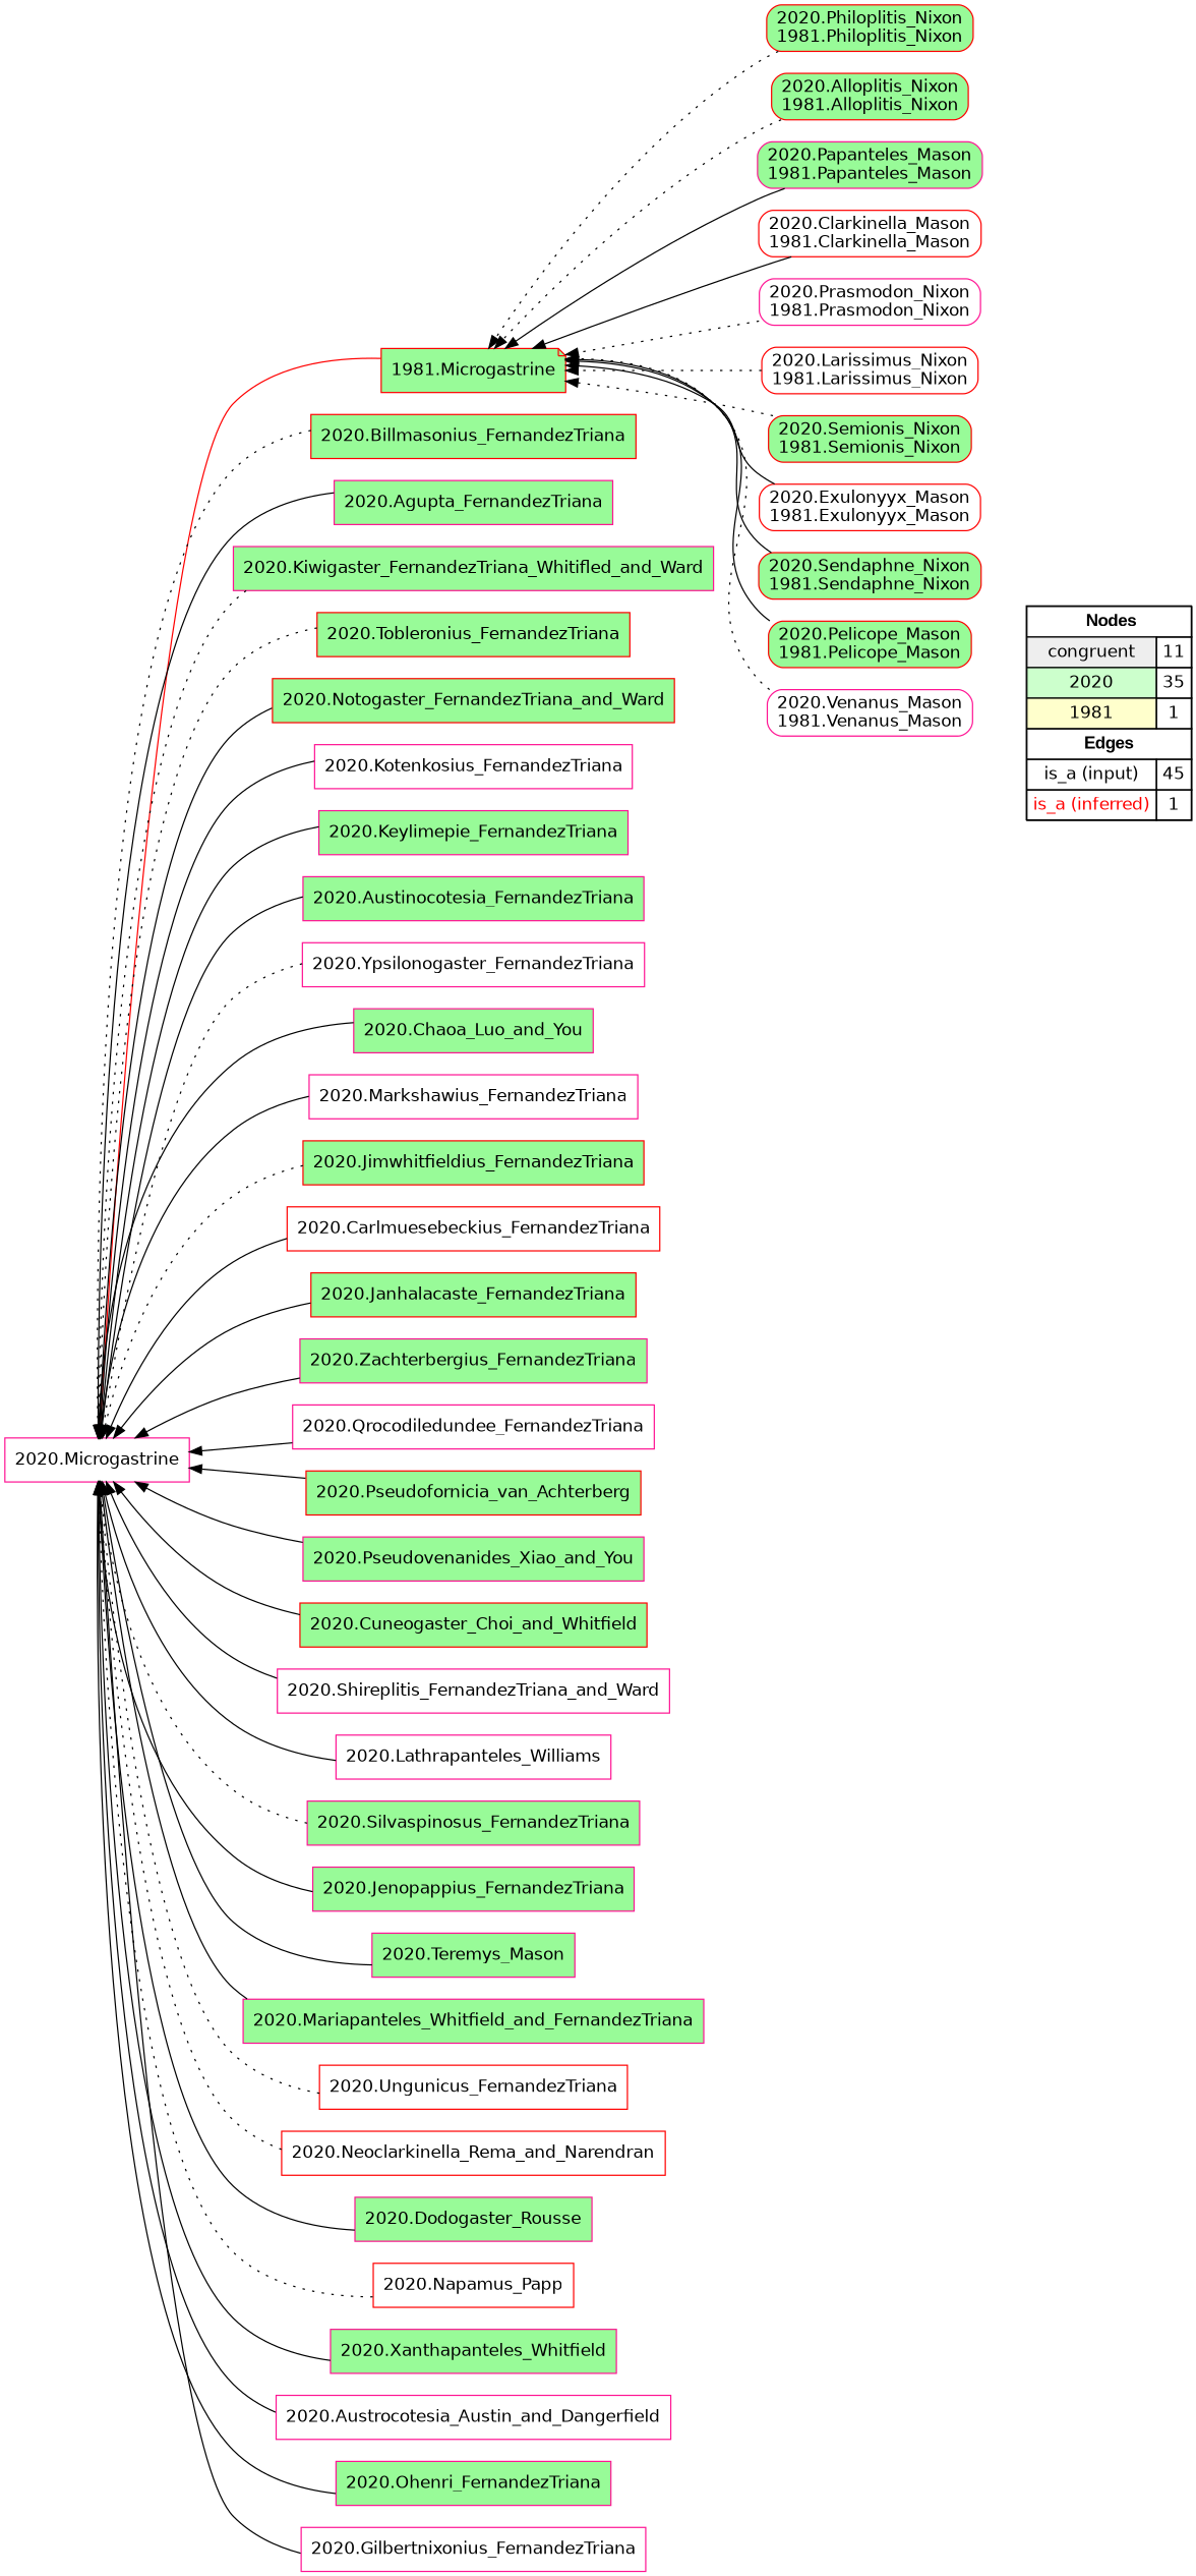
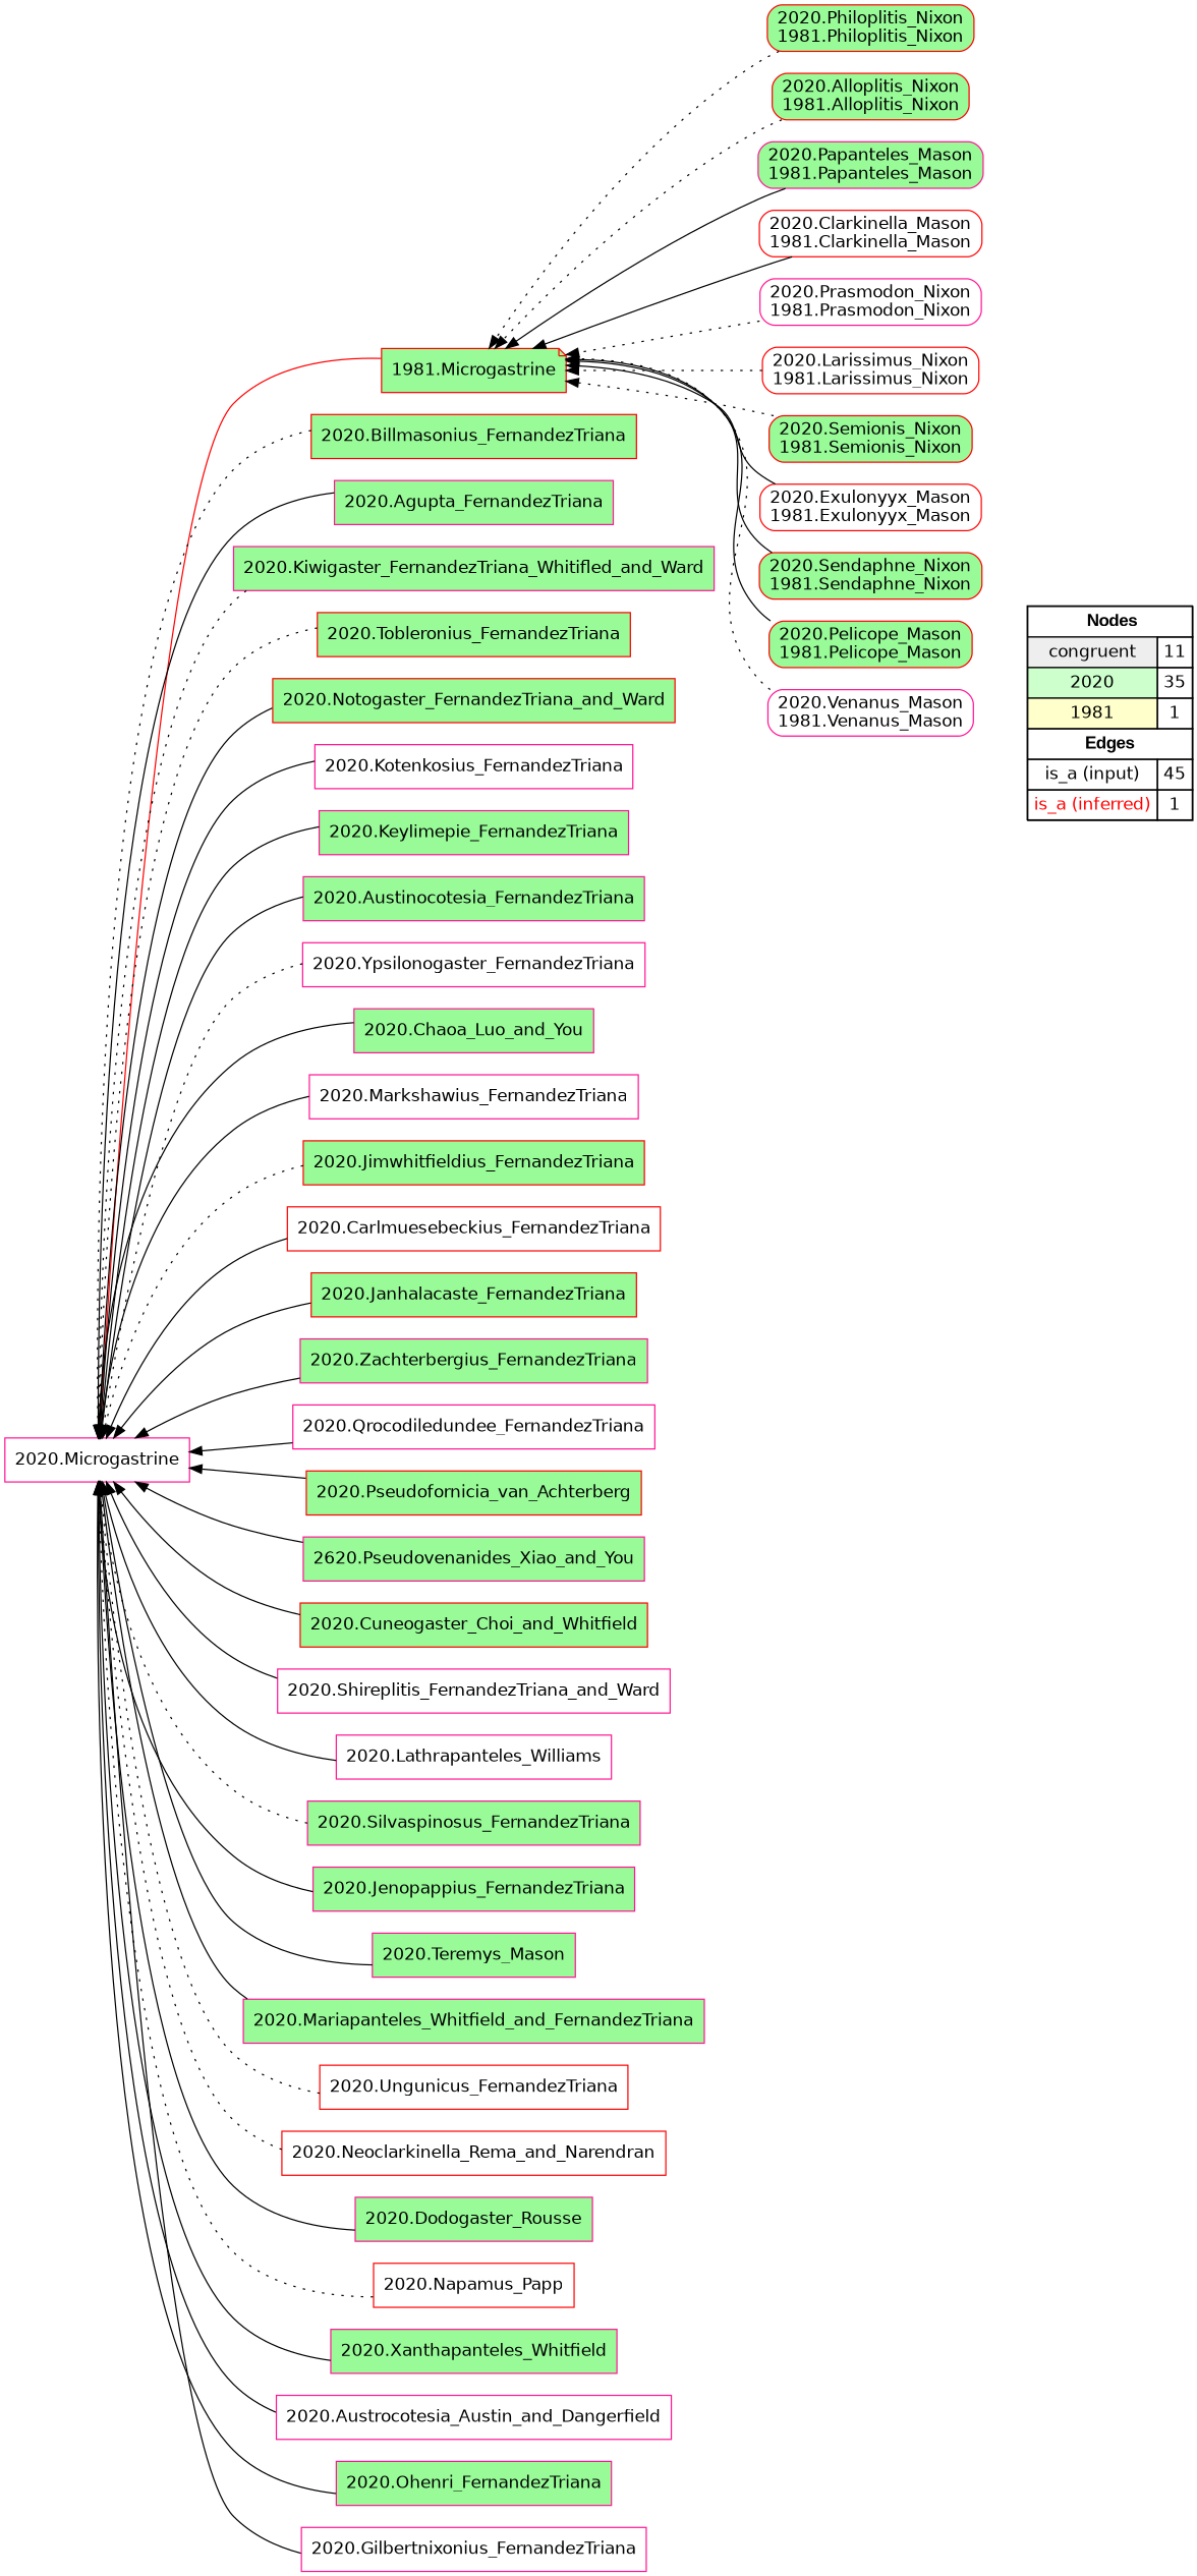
  digraph {
    rankdir=RL
    node [fillcolor=palegreen fontname=helvetica shape=box style=filled color=deeppink]
    edge [arrowhead=normal color="#000000" constraint=true penwidth=1 style=solid]
    n1 [fillcolor=white label=<   <TABLE BORDER="0" CELLBORDER="1" CELLSPACING="0" CELLPADDING="4">  <TR> <TD COLSPAN="2"><font face="Arial Black"> Nodes</font></TD> </TR>  <TR>   <TD bgcolor="#EEEEEE" fontname="helvetica">congruent</TD>   <TD>11</TD>   </TR>  <TR>   <TD bgcolor="#CCFFCC" fontname="helvetica">2020</TD>   <TD>35</TD>   </TR>  <TR>   <TD bgcolor="#FFFFCC" fontname="helvetica">1981</TD>   <TD>1</TD>   </TR>  <TR> <TD COLSPAN="2"><font face = "Arial Black"> Edges </font></TD> </TR>  <TR>   <TD><font color ="#000000">is_a (input)</font></TD><TD>45</TD> </TR> <TR>   <TD><font color ="#FF0000">is_a (inferred)</font></TD><TD>1</TD> </TR> </TABLE>   > margin=0 color=""]
    "2020.Philoplitis_Nixon\n1981.Philoplitis_Nixon" [color=red style="filled,rounded"]
    "1981.Microgastrine" [color=red shape=note]
    "2020.Microgastrine" [fillcolor=white]
    "2020.Alloplitis_Nixon\n1981.Alloplitis_Nixon" [color=red style="filled,rounded"]
    "2020.Papanteles_Mason\n1981.Papanteles_Mason" [style="filled,rounded"]
    "2020.Clarkinella_Mason\n1981.Clarkinella_Mason" [color=red fillcolor=white style="filled,rounded"]
    "2020.Prasmodon_Nixon\n1981.Prasmodon_Nixon" [fillcolor=white style="filled,rounded"]
    "2020.Larissimus_Nixon\n1981.Larissimus_Nixon" [color=red fillcolor=white style="filled,rounded"]
    "2020.Semionis_Nixon\n1981.Semionis_Nixon" [color=red style="filled,rounded"]
    "2020.Exulonyyx_Mason\n1981.Exulonyyx_Mason" [color=red fillcolor=white style="filled,rounded"]
    "2020.Sendaphne_Nixon\n1981.Sendaphne_Nixon" [color=red style="filled,rounded"]
    "2020.Pelicope_Mason\n1981.Pelicope_Mason" [color=red style="filled,rounded"]
    "2020.Venanus_Mason\n1981.Venanus_Mason" [fillcolor=white style="filled,rounded"]
    "2020.Billmasonius_FernandezTriana" [color=red]
    "2020.Agupta_FernandezTriana"
    "2020.Kiwigaster_FernandezTriana_Whitifled_and_Ward"
    "2020.Tobleronius_FernandezTriana" [color=red]
    "2020.Notogaster_FernandezTriana_and_Ward" [color=red]
    "2020.Kotenkosius_FernandezTriana" [fillcolor=white]
    "2020.Keylimepie_FernandezTriana"
    "2020.Austinocotesia_FernandezTriana"
    "2020.Ypsilonogaster_FernandezTriana" [fillcolor=white]
    "2020.Chaoa_Luo_and_You"
    "2020.Markshawius_FernandezTriana" [fillcolor=white]
    "2020.Jimwhitfieldius_FernandezTriana" [color=red]
    "2020.Carlmuesebeckius_FernandezTriana" [color=red fillcolor=white]
    "2020.Janhalacaste_FernandezTriana" [color=red]
    "2020.Zachterbergius_FernandezTriana"
    "2020.Qrocodiledundee_FernandezTriana" [fillcolor=white]
    "2020.Pseudofornicia_van_Achterberg" [color=red]
-   "2020.Pseudovenanides_Xiao_and_You"
+   "2020.Pseudovenanides_Xiao_and_You" [label="2620.Pseudovenanides_Xiao_and_You"]
    "2020.Cuneogaster_Choi_and_Whitfield" [color=red]
    "2020.Shireplitis_FernandezTriana_and_Ward" [fillcolor=white]
    "2020.Lathrapanteles_Williams" [fillcolor=white]
    "2020.Silvaspinosus_FernandezTriana"
    "2020.Jenopappius_FernandezTriana"
    "2020.Teremys_Mason"
    "2020.Mariapanteles_Whitfield_and_FernandezTriana"
    "2020.Ungunicus_FernandezTriana" [color=red fillcolor=white]
    "2020.Neoclarkinella_Rema_and_Narendran" [color=red fillcolor=white]
    "2020.Dodogaster_Rousse"
    "2020.Napamus_Papp" [color=red fillcolor=white]
    "2020.Xanthapanteles_Whitfield"
    "2020.Austrocotesia_Austin_and_Dangerfield" [fillcolor=white]
    "2020.Ohenri_FernandezTriana"
    "2020.Gilbertnixonius_FernandezTriana" [fillcolor=white]
    subgraph sub_1 {
      rank=source
      n1
    }
    "2020.Philoplitis_Nixon\n1981.Philoplitis_Nixon" -> "1981.Microgastrine" [style=dotted]
    "1981.Microgastrine" -> "2020.Microgastrine" [color="#FF0000"]
    "2020.Alloplitis_Nixon\n1981.Alloplitis_Nixon" -> "1981.Microgastrine" [style=dotted]
    "2020.Papanteles_Mason\n1981.Papanteles_Mason" -> "1981.Microgastrine"
    "2020.Clarkinella_Mason\n1981.Clarkinella_Mason" -> "1981.Microgastrine"
    "2020.Prasmodon_Nixon\n1981.Prasmodon_Nixon" -> "1981.Microgastrine" [style=dotted]
    "2020.Larissimus_Nixon\n1981.Larissimus_Nixon" -> "1981.Microgastrine" [style=dotted]
    "2020.Semionis_Nixon\n1981.Semionis_Nixon" -> "1981.Microgastrine" [style=dotted]
    "2020.Exulonyyx_Mason\n1981.Exulonyyx_Mason" -> "1981.Microgastrine"
    "2020.Sendaphne_Nixon\n1981.Sendaphne_Nixon" -> "1981.Microgastrine"
    "2020.Pelicope_Mason\n1981.Pelicope_Mason" -> "1981.Microgastrine"
    "2020.Venanus_Mason\n1981.Venanus_Mason" -> "1981.Microgastrine" [style=dotted]
    "2020.Billmasonius_FernandezTriana" -> "2020.Microgastrine" [style=dotted]
    "2020.Agupta_FernandezTriana" -> "2020.Microgastrine"
    "2020.Kiwigaster_FernandezTriana_Whitifled_and_Ward" -> "2020.Microgastrine" [style=dotted]
    "2020.Tobleronius_FernandezTriana" -> "2020.Microgastrine" [style=dotted]
    "2020.Notogaster_FernandezTriana_and_Ward" -> "2020.Microgastrine"
    "2020.Kotenkosius_FernandezTriana" -> "2020.Microgastrine"
    "2020.Keylimepie_FernandezTriana" -> "2020.Microgastrine"
    "2020.Austinocotesia_FernandezTriana" -> "2020.Microgastrine"
    "2020.Ypsilonogaster_FernandezTriana" -> "2020.Microgastrine" [style=dotted]
    "2020.Chaoa_Luo_and_You" -> "2020.Microgastrine"
    "2020.Markshawius_FernandezTriana" -> "2020.Microgastrine"
    "2020.Jimwhitfieldius_FernandezTriana" -> "2020.Microgastrine" [style=dotted]
    "2020.Carlmuesebeckius_FernandezTriana" -> "2020.Microgastrine"
    "2020.Janhalacaste_FernandezTriana" -> "2020.Microgastrine"
    "2020.Zachterbergius_FernandezTriana" -> "2020.Microgastrine"
    "2020.Qrocodiledundee_FernandezTriana" -> "2020.Microgastrine"
    "2020.Pseudofornicia_van_Achterberg" -> "2020.Microgastrine"
    "2020.Pseudovenanides_Xiao_and_You" -> "2020.Microgastrine"
    "2020.Cuneogaster_Choi_and_Whitfield" -> "2020.Microgastrine"
    "2020.Shireplitis_FernandezTriana_and_Ward" -> "2020.Microgastrine"
    "2020.Lathrapanteles_Williams" -> "2020.Microgastrine"
    "2020.Silvaspinosus_FernandezTriana" -> "2020.Microgastrine" [style=dotted]
    "2020.Jenopappius_FernandezTriana" -> "2020.Microgastrine"
    "2020.Teremys_Mason" -> "2020.Microgastrine"
    "2020.Mariapanteles_Whitfield_and_FernandezTriana" -> "2020.Microgastrine"
    "2020.Ungunicus_FernandezTriana" -> "2020.Microgastrine" [style=dotted]
    "2020.Neoclarkinella_Rema_and_Narendran" -> "2020.Microgastrine" [style=dotted]
    "2020.Dodogaster_Rousse" -> "2020.Microgastrine"
    "2020.Napamus_Papp" -> "2020.Microgastrine" [style=dotted]
    "2020.Xanthapanteles_Whitfield" -> "2020.Microgastrine"
    "2020.Austrocotesia_Austin_and_Dangerfield" -> "2020.Microgastrine"
    "2020.Ohenri_FernandezTriana" -> "2020.Microgastrine"
    "2020.Gilbertnixonius_FernandezTriana" -> "2020.Microgastrine"
  }
